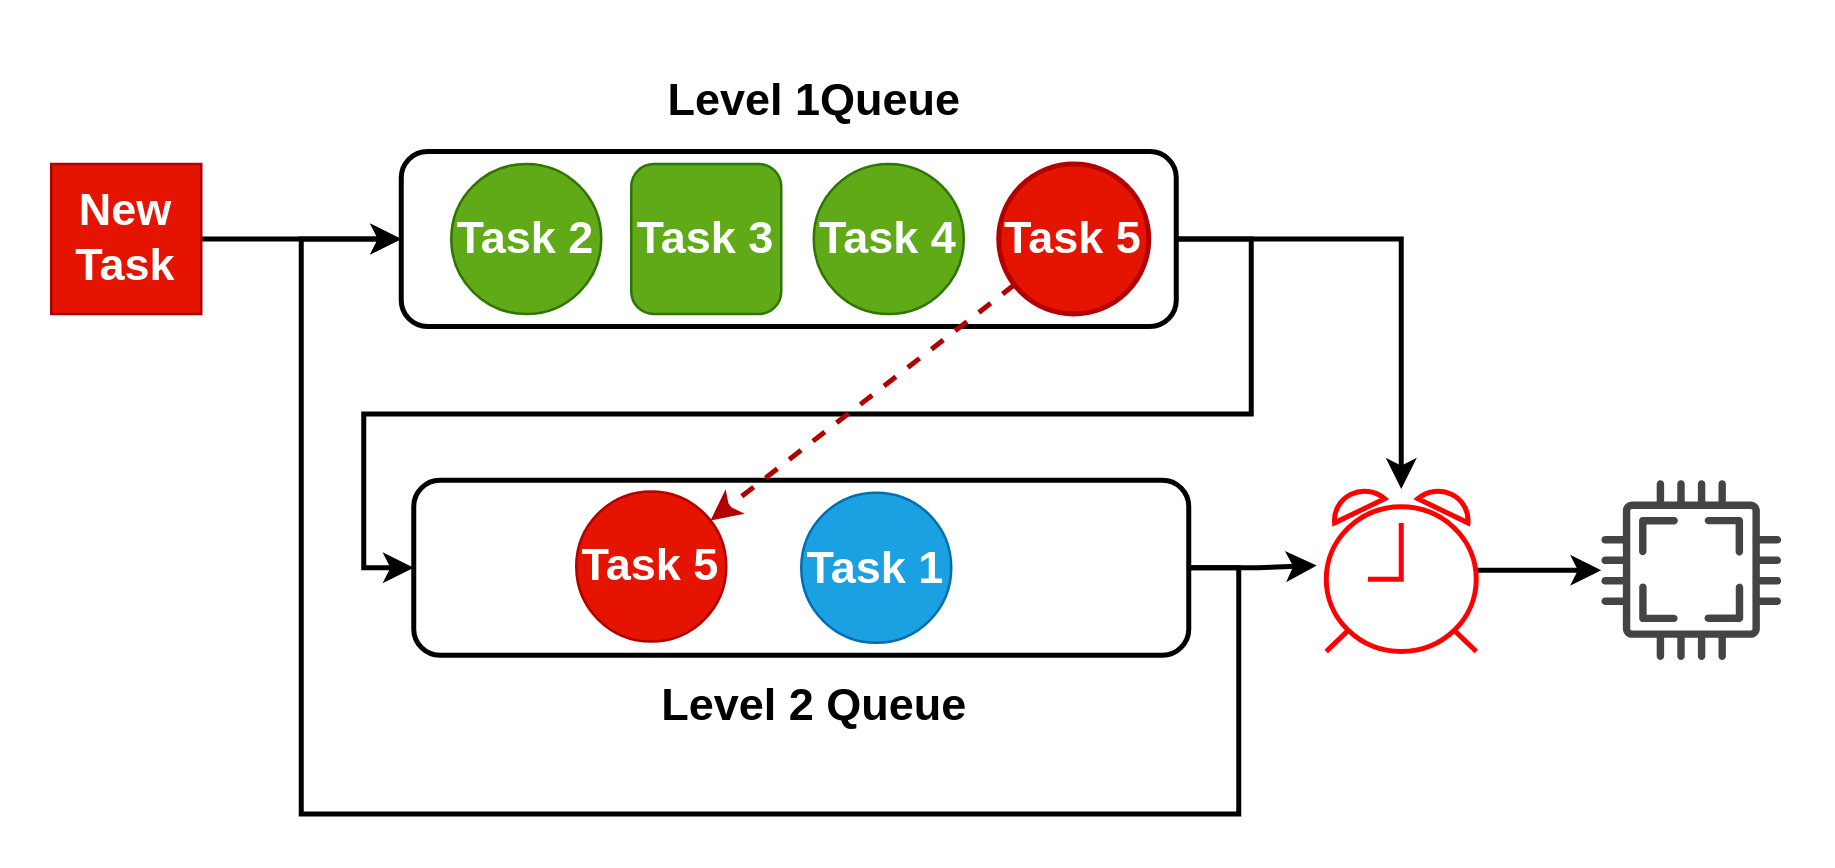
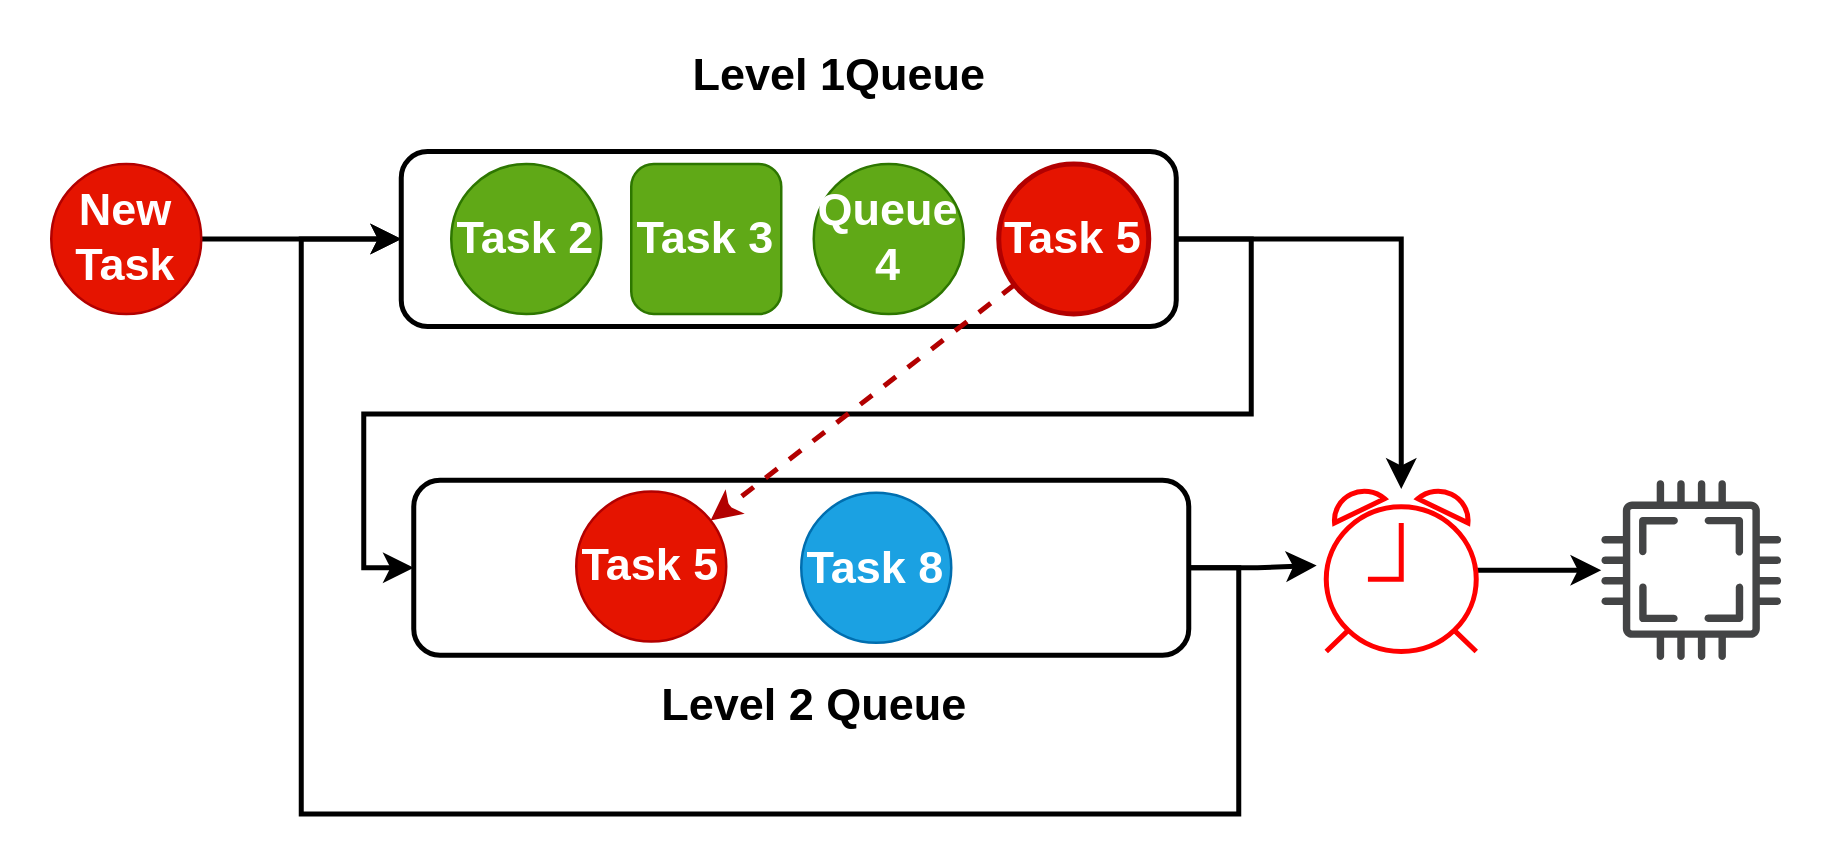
  <mxCell id="0" />
  <mxCell id="1" parent="0" />
  <mxCell id="2" style="edgeStyle=orthogonalEdgeStyle;rounded=0;orthogonalLoop=1;jettySize=auto;html=1;entryX=0;entryY=0.5;entryDx=0;entryDy=0;fontSize=18;strokeWidth=2;" edge="1" parent="1" source="3" target="5"><mxGeometry relative="1" as="geometry" /></mxCell>
- <mxCell id="3" value="&lt;b&gt;&lt;font style=&quot;font-size: 18px;&quot;&gt;New&lt;br&gt;Task&lt;/font&gt;&lt;/b&gt;" style="whiteSpace=wrap;html=1;aspect=fixed;fillColor=#e51400;fontColor=#ffffff;strokeColor=#B20000;rounded=0;" vertex="1" parent="1"><mxGeometry x="20" y="65" width="60" height="60" as="geometry" /></mxCell>
+ <mxCell id="3" value="&lt;b&gt;&lt;font style=&quot;font-size: 18px;&quot;&gt;New&lt;br&gt;Task&lt;/font&gt;&lt;/b&gt;" style="ellipse;whiteSpace=wrap;html=1;aspect=fixed;fillColor=#e51400;fontColor=#ffffff;strokeColor=#B20000;" vertex="1" parent="1"><mxGeometry x="20" y="65" width="60" height="60" as="geometry" /></mxCell>
  <mxCell id="4" style="edgeStyle=orthogonalEdgeStyle;rounded=0;orthogonalLoop=1;jettySize=auto;html=1;entryX=0;entryY=0.5;entryDx=0;entryDy=0;fontSize=18;strokeWidth=2;" edge="1" parent="1" source="5" target="18"><mxGeometry relative="1" as="geometry"><Array as="points"><mxPoint x="500" y="95" /><mxPoint x="500" y="165" /><mxPoint x="145" y="165" /><mxPoint x="145" y="227" /></Array></mxGeometry></mxCell>
  <mxCell id="5" value="" style="rounded=1;whiteSpace=wrap;html=1;fontSize=18;strokeWidth=2;" vertex="1" parent="1"><mxGeometry x="160" y="60" width="310" height="70" as="geometry" /></mxCell>
  <mxCell id="6" value="&lt;b&gt;&lt;font style=&quot;font-size: 18px;&quot;&gt;Task 2&lt;/font&gt;&lt;/b&gt;" style="ellipse;whiteSpace=wrap;html=1;aspect=fixed;fillColor=#60a917;fontColor=#ffffff;strokeColor=#2D7600;" vertex="1" parent="1"><mxGeometry x="180" y="65" width="60" height="60" as="geometry" /></mxCell>
  <mxCell id="7" value="&lt;b&gt;&lt;font style=&quot;font-size: 18px;&quot;&gt;Task 3&lt;/font&gt;&lt;/b&gt;" style="whiteSpace=wrap;html=1;aspect=fixed;fillColor=#60a917;fontColor=#ffffff;strokeColor=#2D7600;rounded=1;" vertex="1" parent="1"><mxGeometry x="252" y="65" width="60" height="60" as="geometry" /></mxCell>
- <mxCell id="8" value="&lt;b&gt;&lt;font style=&quot;font-size: 18px;&quot;&gt;Task 4&lt;/font&gt;&lt;/b&gt;" style="ellipse;whiteSpace=wrap;html=1;aspect=fixed;fillColor=#60a917;fontColor=#ffffff;strokeColor=#2D7600;" vertex="1" parent="1"><mxGeometry x="325" y="65" width="60" height="60" as="geometry" /></mxCell>
+ <mxCell id="8" value="&lt;b&gt;&lt;font style=&quot;font-size: 18px;&quot;&gt;Queue 4&lt;/font&gt;&lt;/b&gt;" style="ellipse;whiteSpace=wrap;html=1;aspect=fixed;fillColor=#60a917;fontColor=#ffffff;strokeColor=#2D7600;" vertex="1" parent="1"><mxGeometry x="325" y="65" width="60" height="60" as="geometry" /></mxCell>
  <mxCell id="9" style="edgeStyle=orthogonalEdgeStyle;rounded=0;orthogonalLoop=1;jettySize=auto;html=1;fontSize=18;strokeWidth=2;exitX=1;exitY=0.5;exitDx=0;exitDy=0;" edge="1" parent="1" source="5" target="14"><mxGeometry relative="1" as="geometry"><mxPoint x="480" y="95" as="sourcePoint" /></mxGeometry></mxCell>
  <mxCell id="10" value="&lt;b&gt;&lt;font style=&quot;font-size: 18px;&quot;&gt;Task 5&lt;/font&gt;&lt;/b&gt;" style="ellipse;whiteSpace=wrap;html=1;aspect=fixed;fillColor=#e51400;fontColor=#ffffff;strokeColor=#B20000;strokeWidth=2;" vertex="1" parent="1"><mxGeometry x="399" y="65" width="60" height="60" as="geometry" /></mxCell>
  <mxCell id="11" value="&lt;span style=&quot;color: rgba(0, 0, 0, 0); font-family: monospace; font-size: 0px; text-align: start;&quot;&gt;%3CmxGraphModel%3E%3Croot%3E%3CmxCell%20id%3D%220%22%2F%3E%3CmxCell%20id%3D%221%22%20parent%3D%220%22%2F%3E%3CmxCell%20id%3D%222%22%20value%3D%22%26lt%3Bb%26gt%3B%26lt%3Bfont%20style%3D%26quot%3Bfont-size%3A%2018px%3B%26quot%3B%26gt%3BTask%203%26lt%3B%2Ffont%26gt%3B%26lt%3B%2Fb%26gt%3B%22%20style%3D%22ellipse%3BwhiteSpace%3Dwrap%3Bhtml%3D1%3Baspect%3Dfixed%3BfillColor%3D%23e51400%3BfontColor%3D%23ffffff%3BstrokeColor%3D%23B20000%3B%22%20vertex%3D%221%22%20parent%3D%221%22%3E%3CmxGeometry%20x%3D%22330%22%20y%3D%22190%22%20width%3D%2260%22%20height%3D%2260%22%20as%3D%22geometry%22%2F%3E%3C%2FmxCell%3E%3C%2Froot%3E%3C%2FmxGraphModel%3E&lt;/span&gt;" style="text;html=1;align=center;verticalAlign=middle;resizable=0;points=[];autosize=1;strokeColor=none;fillColor=none;fontSize=18;" vertex="1" parent="1"><mxGeometry x="270" y="135" width="20" height="40" as="geometry" /></mxCell>
- <mxCell id="12" value="&lt;b&gt;Level 1Queue&lt;/b&gt;" style="text;html=1;align=center;verticalAlign=middle;resizable=0;points=[];autosize=1;strokeColor=none;fillColor=none;fontSize=18;" vertex="1" parent="1"><mxGeometry x="255" y="20" width="140" height="40" as="geometry" /></mxCell>
+ <mxCell id="12" value="&lt;b&gt;Level 1Queue&lt;/b&gt;" style="text;html=1;align=center;verticalAlign=middle;resizable=0;points=[];autosize=1;strokeColor=none;fillColor=none;fontSize=18;" vertex="1" parent="1"><mxGeometry x="265" y="10" width="140" height="40" as="geometry" /></mxCell>
  <mxCell id="13" style="edgeStyle=orthogonalEdgeStyle;rounded=0;orthogonalLoop=1;jettySize=auto;html=1;fontSize=18;strokeWidth=2;" edge="1" parent="1" source="14" target="15"><mxGeometry relative="1" as="geometry"><mxPoint x="650" y="227.5" as="targetPoint" /></mxGeometry></mxCell>
  <mxCell id="14" value="" style="html=1;verticalLabelPosition=bottom;align=center;labelBackgroundColor=#ffffff;verticalAlign=top;strokeWidth=2;strokeColor=#FF0000;shadow=0;dashed=0;shape=mxgraph.ios7.icons.alarm_clock;fontSize=18;" vertex="1" parent="1"><mxGeometry x="530" y="195" width="60" height="65" as="geometry" /></mxCell>
  <mxCell id="15" value="" style="sketch=0;pointerEvents=1;shadow=0;dashed=0;html=1;strokeColor=none;fillColor=#434445;aspect=fixed;labelPosition=center;verticalLabelPosition=bottom;verticalAlign=top;align=center;outlineConnect=0;shape=mxgraph.vvd.cpu;fontSize=18;" vertex="1" parent="1"><mxGeometry x="640" y="191.5" width="72" height="72" as="geometry" /></mxCell>
  <mxCell id="16" style="edgeStyle=orthogonalEdgeStyle;rounded=0;orthogonalLoop=1;jettySize=auto;html=1;entryX=-0.064;entryY=0.471;entryDx=0;entryDy=0;entryPerimeter=0;fontSize=18;strokeWidth=2;" edge="1" parent="1" source="18" target="14"><mxGeometry relative="1" as="geometry" /></mxCell>
  <mxCell id="17" style="edgeStyle=orthogonalEdgeStyle;rounded=0;orthogonalLoop=1;jettySize=auto;html=1;exitX=1;exitY=0.5;exitDx=0;exitDy=0;entryX=0;entryY=0.5;entryDx=0;entryDy=0;fontSize=18;strokeWidth=2;" edge="1" parent="1" source="18" target="5"><mxGeometry relative="1" as="geometry"><Array as="points"><mxPoint x="495" y="227" /><mxPoint x="495" y="325" /><mxPoint x="120" y="325" /><mxPoint x="120" y="95" /></Array></mxGeometry></mxCell>
  <mxCell id="18" value="" style="rounded=1;whiteSpace=wrap;html=1;fontSize=18;strokeWidth=2;" vertex="1" parent="1"><mxGeometry x="165" y="191.5" width="310" height="70" as="geometry" /></mxCell>
- <mxCell id="19" value="&lt;b&gt;&lt;font style=&quot;font-size: 18px;&quot;&gt;Task 1&lt;/font&gt;&lt;/b&gt;" style="ellipse;whiteSpace=wrap;html=1;aspect=fixed;fillColor=#1ba1e2;fontColor=#ffffff;strokeColor=#006EAF;" vertex="1" parent="1"><mxGeometry x="320" y="196.5" width="60" height="60" as="geometry" /></mxCell>
+ <mxCell id="19" value="&lt;b&gt;&lt;font style=&quot;font-size: 18px;&quot;&gt;Task 8&lt;/font&gt;&lt;/b&gt;" style="ellipse;whiteSpace=wrap;html=1;aspect=fixed;fillColor=#1ba1e2;fontColor=#ffffff;strokeColor=#006EAF;" vertex="1" parent="1"><mxGeometry x="320" y="196.5" width="60" height="60" as="geometry" /></mxCell>
  <mxCell id="20" value="&lt;span style=&quot;color: rgba(0, 0, 0, 0); font-family: monospace; font-size: 0px; text-align: start;&quot;&gt;%3CmxGraphModel%3E%3Croot%3E%3CmxCell%20id%3D%220%22%2F%3E%3CmxCell%20id%3D%221%22%20parent%3D%220%22%2F%3E%3CmxCell%20id%3D%222%22%20value%3D%22%26lt%3Bb%26gt%3B%26lt%3Bfont%20style%3D%26quot%3Bfont-size%3A%2018px%3B%26quot%3B%26gt%3BTask%203%26lt%3B%2Ffont%26gt%3B%26lt%3B%2Fb%26gt%3B%22%20style%3D%22ellipse%3BwhiteSpace%3Dwrap%3Bhtml%3D1%3Baspect%3Dfixed%3BfillColor%3D%23e51400%3BfontColor%3D%23ffffff%3BstrokeColor%3D%23B20000%3B%22%20vertex%3D%221%22%20parent%3D%221%22%3E%3CmxGeometry%20x%3D%22330%22%20y%3D%22190%22%20width%3D%2260%22%20height%3D%2260%22%20as%3D%22geometry%22%2F%3E%3C%2FmxCell%3E%3C%2Froot%3E%3C%2FmxGraphModel%3E&lt;/span&gt;" style="text;html=1;align=center;verticalAlign=middle;resizable=0;points=[];autosize=1;strokeColor=none;fillColor=none;fontSize=18;" vertex="1" parent="1"><mxGeometry x="275" y="266.5" width="20" height="40" as="geometry" /></mxCell>
  <mxCell id="21" value="&lt;b&gt;Level 2 Queue&lt;/b&gt;" style="text;html=1;align=center;verticalAlign=middle;resizable=0;points=[];autosize=1;strokeColor=none;fillColor=none;fontSize=18;" vertex="1" parent="1"><mxGeometry x="250" y="261.5" width="150" height="40" as="geometry" /></mxCell>
  <mxCell id="22" value="&lt;b&gt;&lt;font style=&quot;font-size: 18px;&quot;&gt;Task 5&lt;/font&gt;&lt;/b&gt;" style="ellipse;whiteSpace=wrap;html=1;aspect=fixed;fillColor=#e51400;fontColor=#ffffff;strokeColor=#B20000;" vertex="1" parent="1"><mxGeometry x="230" y="196" width="60" height="60" as="geometry" /></mxCell>
  <mxCell id="23" style="rounded=0;orthogonalLoop=1;jettySize=auto;html=1;fontSize=18;fontColor=#000000;strokeWidth=2;dashed=1;fillColor=#e51400;strokeColor=#B20000;" edge="1" parent="1" source="10" target="22"><mxGeometry relative="1" as="geometry" /></mxCell>
